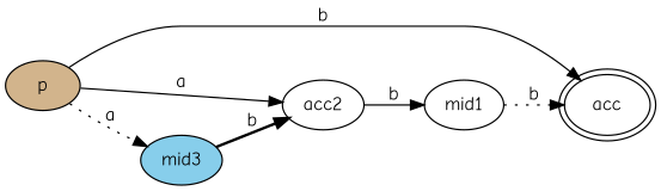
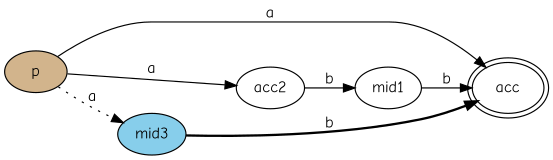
  digraph {
    fontname="Comic Neue"
    rankdir=LR
    node [fillcolor=white fontname="Comic Neue" style=filled]
    edge [fontname="Comic Neue" style=solid]
    acc [peripheries=2]
    p [fillcolor=tan]
    n3 [label=acc2]
    mid3 [fillcolor=skyblue]
    mid1
-   p -> acc [label=b]
+   p -> acc [label=a]
    p -> n3 [label=a]
    p -> mid3 [label=a style=dotted]
    n3 -> mid1 [label=b]
-   mid3 -> n3 [label=b style=bold]
-   mid1 -> acc [label=b style=dotted]
+   mid3 -> acc [label=b style=bold]
+   mid1 -> acc [label=b]
  }
